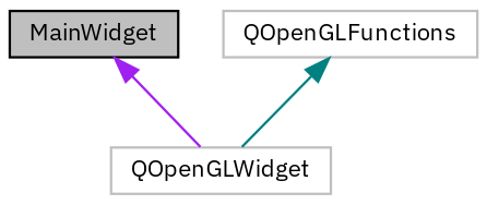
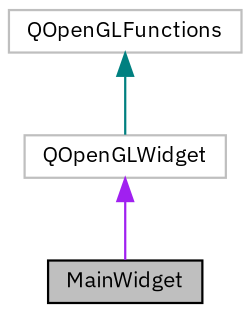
  digraph {
    fontname="IBM Plex Sans"
    node [color=grey75 fillcolor=white fontname="IBM Plex Sans" fontsize=10 shape=record style=filled]
    edge [dir=back fontname="IBM Plex Sans" fontsize=10 labelfontname=Helvetica labelfontsize=10 style=solid]
    n1 [color=black fillcolor=grey75 fontcolor=black height=0.2 label=MainWidget width=0.4]
    n2 [height=0.2 label=QOpenGLWidget width=0.4]
    n3 [height=0.2 label=QOpenGLFunctions width=0.4]
-   n1 -> n2 [color=purple]
+   n2 -> n1 [color=purple]
    n3 -> n2 [color=teal]
  }
